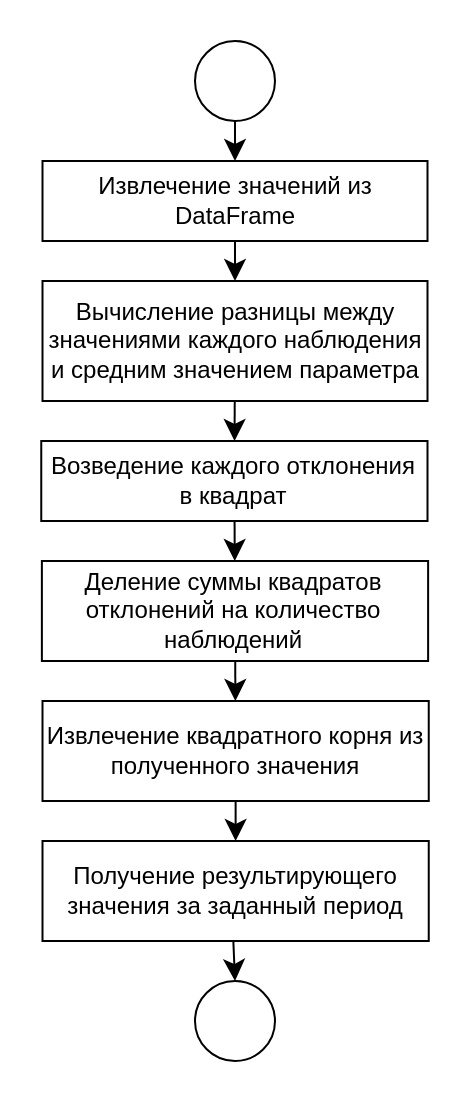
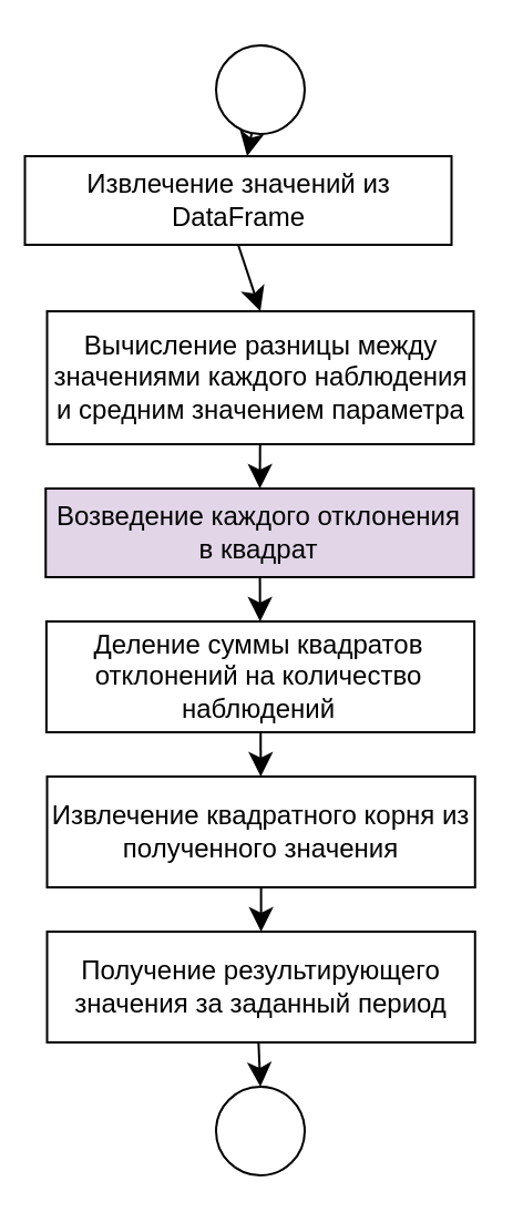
  <mxCell id="0" />
  <mxCell id="1" parent="0" />
  <mxCell id="2" style="edgeStyle=none;curved=1;rounded=0;orthogonalLoop=1;jettySize=auto;html=1;fontSize=12;startSize=8;endSize=8;" edge="1" parent="1" source="3" target="5"><mxGeometry relative="1" as="geometry" /></mxCell>
  <mxCell id="3" value="" style="ellipse;whiteSpace=wrap;html=1;aspect=fixed;" vertex="1" parent="1"><mxGeometry x="97" y="20" width="40" height="40" as="geometry" /></mxCell>
  <mxCell id="4" style="edgeStyle=none;curved=1;rounded=0;orthogonalLoop=1;jettySize=auto;html=1;fontSize=12;startSize=8;endSize=8;entryX=0.5;entryY=0;entryDx=0;entryDy=0;exitX=0.5;exitY=1;exitDx=0;exitDy=0;" edge="1" parent="1" source="5" target="7"><mxGeometry relative="1" as="geometry" /></mxCell>
- <mxCell id="5" value="Извлечение значений из DataFrame" style="rounded=0;whiteSpace=wrap;html=1;" vertex="1" parent="1"><mxGeometry x="20.75" y="80" width="192.5" height="40" as="geometry" /></mxCell>
+ <mxCell id="5" value="Извлечение значений из DataFrame" style="rounded=0;whiteSpace=wrap;html=1;" vertex="1" parent="1"><mxGeometry x="10.75" y="70" width="192.5" height="40" as="geometry" /></mxCell>
  <mxCell id="6" style="edgeStyle=none;curved=1;rounded=0;orthogonalLoop=1;jettySize=auto;html=1;fontSize=12;startSize=8;endSize=8;" edge="1" parent="1" source="7" target="9"><mxGeometry relative="1" as="geometry" /></mxCell>
  <mxCell id="7" value="Вычисление разницы между значениями каждого наблюдения и средним значением параметра" style="rounded=0;whiteSpace=wrap;html=1;" vertex="1" parent="1"><mxGeometry x="20.75" y="140" width="192.5" height="60" as="geometry" /></mxCell>
  <mxCell id="8" style="edgeStyle=none;curved=1;rounded=0;orthogonalLoop=1;jettySize=auto;html=1;fontSize=12;startSize=8;endSize=8;" edge="1" parent="1" source="9" target="13"><mxGeometry relative="1" as="geometry" /></mxCell>
- <mxCell id="9" value="Возведение каждого отклонения в квадрат" style="rounded=0;whiteSpace=wrap;html=1;" vertex="1" parent="1"><mxGeometry x="20.13" y="220" width="193.12" height="40" as="geometry" /></mxCell>
+ <mxCell id="9" value="Возведение каждого отклонения в квадрат" style="rounded=0;whiteSpace=wrap;html=1;fillColor=#e1d5e7;" vertex="1" parent="1"><mxGeometry x="20.13" y="220" width="193.12" height="40" as="geometry" /></mxCell>
  <mxCell id="10" style="edgeStyle=none;curved=1;rounded=0;orthogonalLoop=1;jettySize=auto;html=1;entryX=0.5;entryY=0;entryDx=0;entryDy=0;fontSize=12;startSize=8;endSize=8;" edge="1" parent="1" target="11"><mxGeometry relative="1" as="geometry"><mxPoint x="116.167" y="470" as="sourcePoint" /></mxGeometry></mxCell>
  <mxCell id="11" value="" style="ellipse;whiteSpace=wrap;html=1;aspect=fixed;" vertex="1" parent="1"><mxGeometry x="97" y="490" width="40" height="40" as="geometry" /></mxCell>
  <mxCell id="12" style="edgeStyle=none;curved=1;rounded=0;orthogonalLoop=1;jettySize=auto;html=1;fontSize=12;startSize=8;endSize=8;" edge="1" parent="1" source="13" target="15"><mxGeometry relative="1" as="geometry" /></mxCell>
  <mxCell id="13" value="Деление суммы квадратов отклонений на количество наблюдений" style="rounded=0;whiteSpace=wrap;html=1;" vertex="1" parent="1"><mxGeometry x="20.44" y="280" width="193.12" height="50" as="geometry" /></mxCell>
  <mxCell id="14" style="edgeStyle=none;curved=1;rounded=0;orthogonalLoop=1;jettySize=auto;html=1;fontSize=12;startSize=8;endSize=8;" edge="1" parent="1" source="15" target="16"><mxGeometry relative="1" as="geometry" /></mxCell>
  <mxCell id="15" value="Извлечение квадратного корня из полученного значения" style="rounded=0;whiteSpace=wrap;html=1;" vertex="1" parent="1"><mxGeometry x="20.75" y="350" width="193.12" height="50" as="geometry" /></mxCell>
  <mxCell id="16" value="Получение результирующего значения за заданный период" style="rounded=0;whiteSpace=wrap;html=1;" vertex="1" parent="1"><mxGeometry x="20.75" y="420" width="193.12" height="50" as="geometry" /></mxCell>
